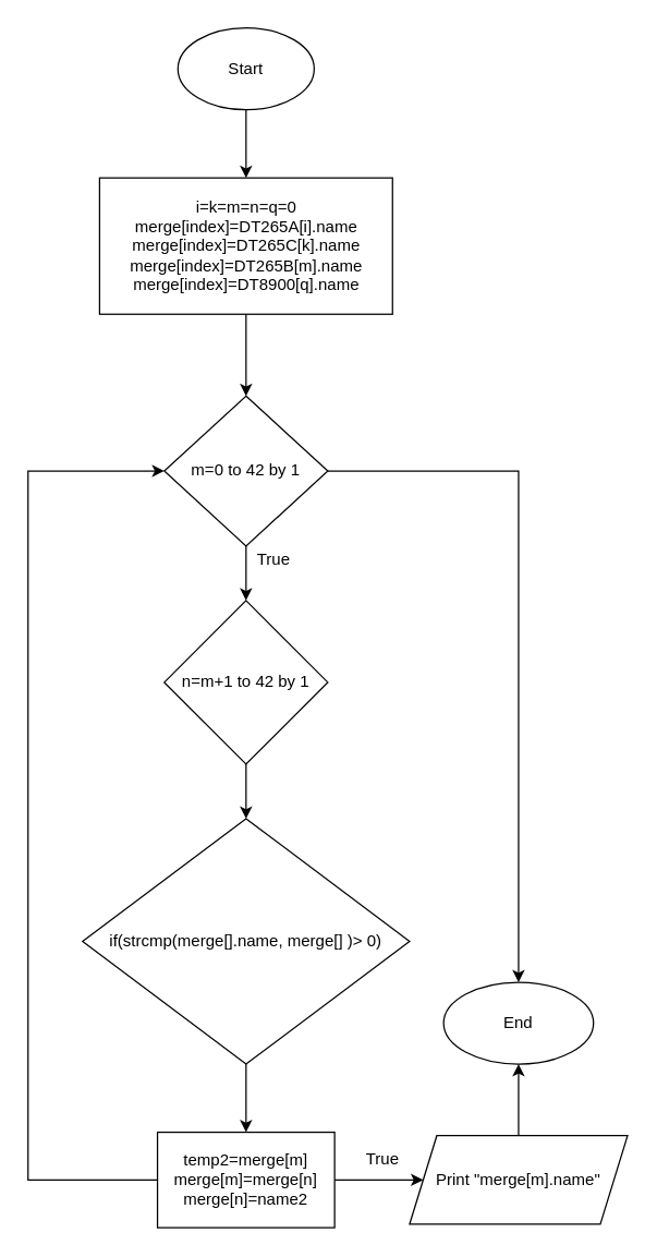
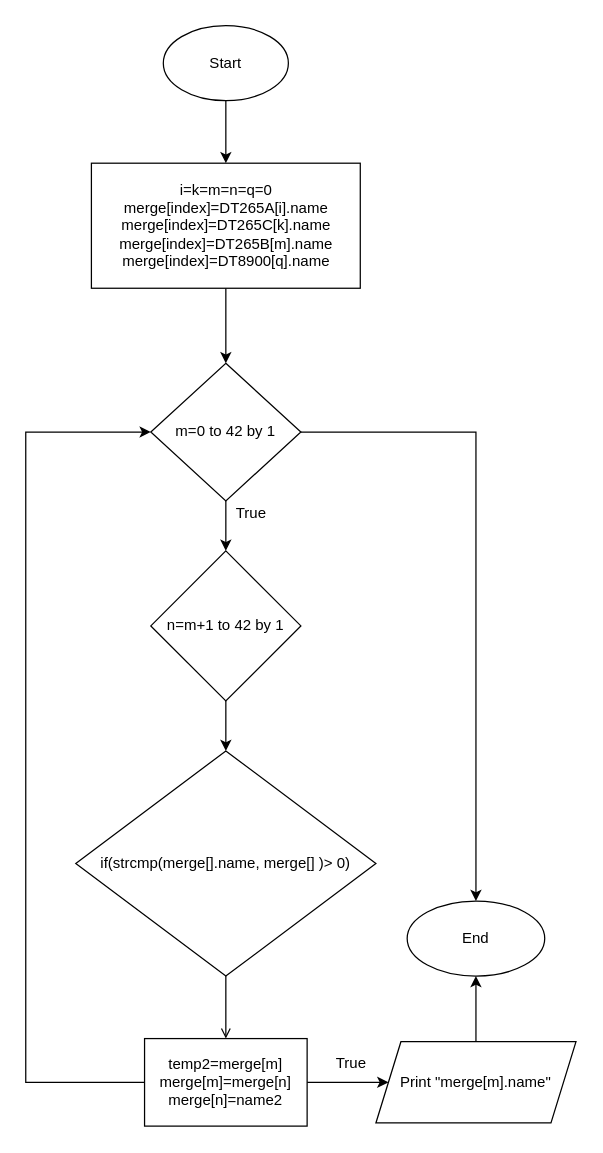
  <mxCell id="0" />
  <mxCell id="1" parent="0" />
  <mxCell id="2" style="edgeStyle=orthogonalEdgeStyle;rounded=0;orthogonalLoop=1;jettySize=auto;html=1;exitX=0.5;exitY=1;exitDx=0;exitDy=0;entryX=0.5;entryY=0;entryDx=0;entryDy=0;" edge="1" parent="1" source="3" target="5"><mxGeometry relative="1" as="geometry" /></mxCell>
  <mxCell id="3" value="Start" style="ellipse;whiteSpace=wrap;html=1;" vertex="1" parent="1"><mxGeometry x="130" y="20" width="100" height="60" as="geometry" /></mxCell>
  <mxCell id="4" style="edgeStyle=orthogonalEdgeStyle;rounded=0;orthogonalLoop=1;jettySize=auto;html=1;exitX=0.5;exitY=1;exitDx=0;exitDy=0;entryX=0.5;entryY=0;entryDx=0;entryDy=0;" edge="1" parent="1" source="5" target="8"><mxGeometry relative="1" as="geometry" /></mxCell>
  <mxCell id="5" value="i=k=m=n=q=0&lt;br&gt;merge[index]=DT265A[i].name&lt;br&gt;merge[index]=DT265C[k].name&lt;br&gt;merge[index]=DT265B[m].name&lt;br&gt;merge[index]=DT8900[q].name" style="rounded=0;whiteSpace=wrap;html=1;" vertex="1" parent="1"><mxGeometry x="72.5" y="130" width="215" height="100" as="geometry" /></mxCell>
  <mxCell id="6" style="edgeStyle=orthogonalEdgeStyle;rounded=0;orthogonalLoop=1;jettySize=auto;html=1;exitX=0.5;exitY=1;exitDx=0;exitDy=0;entryX=0.5;entryY=0;entryDx=0;entryDy=0;" edge="1" parent="1" source="8" target="10"><mxGeometry relative="1" as="geometry" /></mxCell>
  <mxCell id="7" style="edgeStyle=orthogonalEdgeStyle;rounded=0;orthogonalLoop=1;jettySize=auto;html=1;exitX=1;exitY=0.5;exitDx=0;exitDy=0;entryX=0.5;entryY=0;entryDx=0;entryDy=0;" edge="1" parent="1" source="8" target="18"><mxGeometry relative="1" as="geometry" /></mxCell>
  <mxCell id="8" value="m=0 to 42 by 1" style="rhombus;whiteSpace=wrap;html=1;" vertex="1" parent="1"><mxGeometry x="120" y="290" width="120" height="110" as="geometry" /></mxCell>
  <mxCell id="9" style="edgeStyle=orthogonalEdgeStyle;rounded=0;orthogonalLoop=1;jettySize=auto;html=1;exitX=0.5;exitY=1;exitDx=0;exitDy=0;" edge="1" parent="1" source="10" target="12"><mxGeometry relative="1" as="geometry" /></mxCell>
  <mxCell id="10" value="n=m+1 to 42 by 1" style="rhombus;whiteSpace=wrap;html=1;" vertex="1" parent="1"><mxGeometry x="120" y="440" width="120" height="120" as="geometry" /></mxCell>
- <mxCell id="11" style="edgeStyle=orthogonalEdgeStyle;rounded=0;orthogonalLoop=1;jettySize=auto;html=1;exitX=0.5;exitY=1;exitDx=0;exitDy=0;entryX=0.5;entryY=0;entryDx=0;entryDy=0;" edge="1" parent="1" source="12" target="15"><mxGeometry relative="1" as="geometry" /></mxCell>
+ <mxCell id="11" style="edgeStyle=orthogonalEdgeStyle;rounded=0;orthogonalLoop=1;jettySize=auto;html=1;exitX=0.5;exitY=1;exitDx=0;exitDy=0;entryX=0.5;entryY=0;entryDx=0;entryDy=0;endArrow=open;" edge="1" parent="1" source="12" target="15"><mxGeometry relative="1" as="geometry" /></mxCell>
  <mxCell id="12" value="if(strcmp(merge[].name, merge[] )&amp;gt; 0)" style="rhombus;whiteSpace=wrap;html=1;" vertex="1" parent="1"><mxGeometry x="60" y="600" width="240" height="180" as="geometry" /></mxCell>
  <mxCell id="13" style="edgeStyle=orthogonalEdgeStyle;rounded=0;orthogonalLoop=1;jettySize=auto;html=1;exitX=1;exitY=0.5;exitDx=0;exitDy=0;entryX=0;entryY=0.5;entryDx=0;entryDy=0;" edge="1" parent="1" source="15" target="17"><mxGeometry relative="1" as="geometry" /></mxCell>
  <mxCell id="14" style="edgeStyle=orthogonalEdgeStyle;rounded=0;orthogonalLoop=1;jettySize=auto;html=1;exitX=0;exitY=0.5;exitDx=0;exitDy=0;entryX=0;entryY=0.5;entryDx=0;entryDy=0;" edge="1" parent="1" source="15" target="8"><mxGeometry relative="1" as="geometry"><Array as="points"><mxPoint x="20" y="865" /><mxPoint x="20" y="345" /></Array></mxGeometry></mxCell>
  <mxCell id="15" value="temp2=merge[m]&lt;br&gt;merge[m]=merge[n]&lt;br&gt;merge[n]=name2" style="rounded=0;whiteSpace=wrap;html=1;" vertex="1" parent="1"><mxGeometry x="115" y="830" width="130" height="70" as="geometry" /></mxCell>
  <mxCell id="16" style="edgeStyle=orthogonalEdgeStyle;rounded=0;orthogonalLoop=1;jettySize=auto;html=1;exitX=0.5;exitY=0;exitDx=0;exitDy=0;entryX=0.5;entryY=1;entryDx=0;entryDy=0;" edge="1" parent="1" source="17" target="18"><mxGeometry relative="1" as="geometry" /></mxCell>
  <mxCell id="17" value="Print &quot;merge[m].name&quot;" style="shape=parallelogram;perimeter=parallelogramPerimeter;whiteSpace=wrap;html=1;fixedSize=1;" vertex="1" parent="1"><mxGeometry x="300" y="832.5" width="160" height="65" as="geometry" /></mxCell>
  <mxCell id="18" value="End" style="ellipse;whiteSpace=wrap;html=1;" vertex="1" parent="1"><mxGeometry x="325" y="720" width="110" height="60" as="geometry" /></mxCell>
  <mxCell id="19" value="True" style="text;html=1;align=center;verticalAlign=middle;resizable=0;points=[];autosize=1;" vertex="1" parent="1"><mxGeometry x="260" y="840" width="40" height="20" as="geometry" /></mxCell>
  <mxCell id="20" value="True" style="text;html=1;align=center;verticalAlign=middle;resizable=0;points=[];autosize=1;" vertex="1" parent="1"><mxGeometry x="180" y="400" width="40" height="20" as="geometry" /></mxCell>
